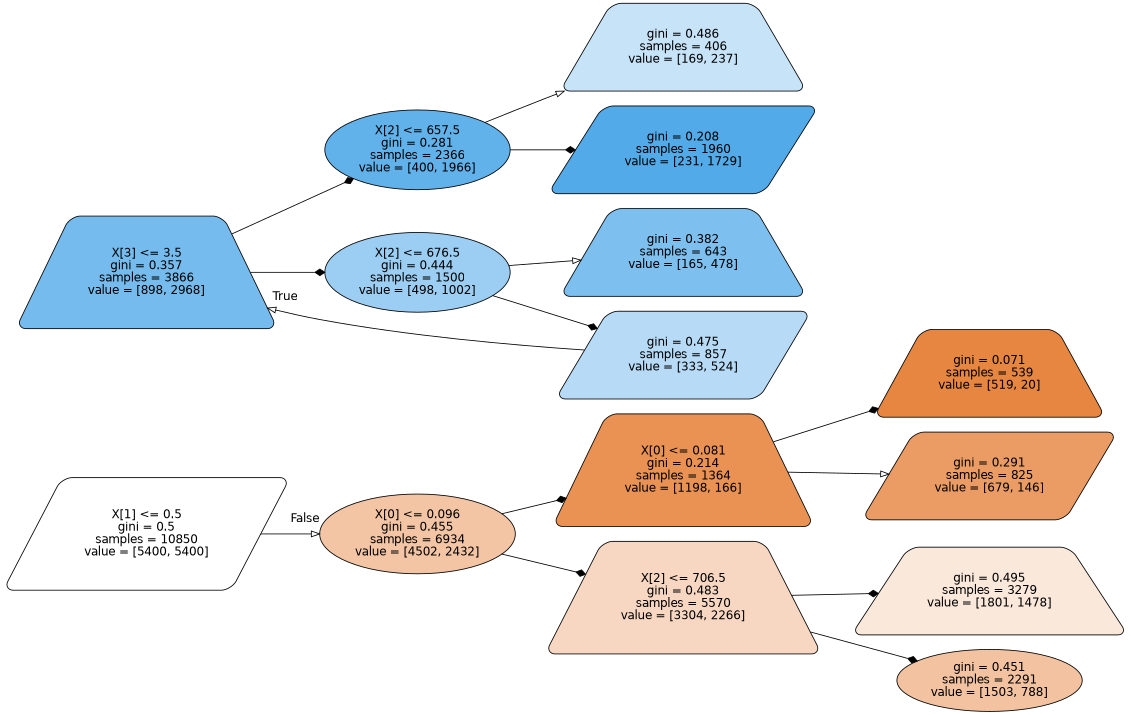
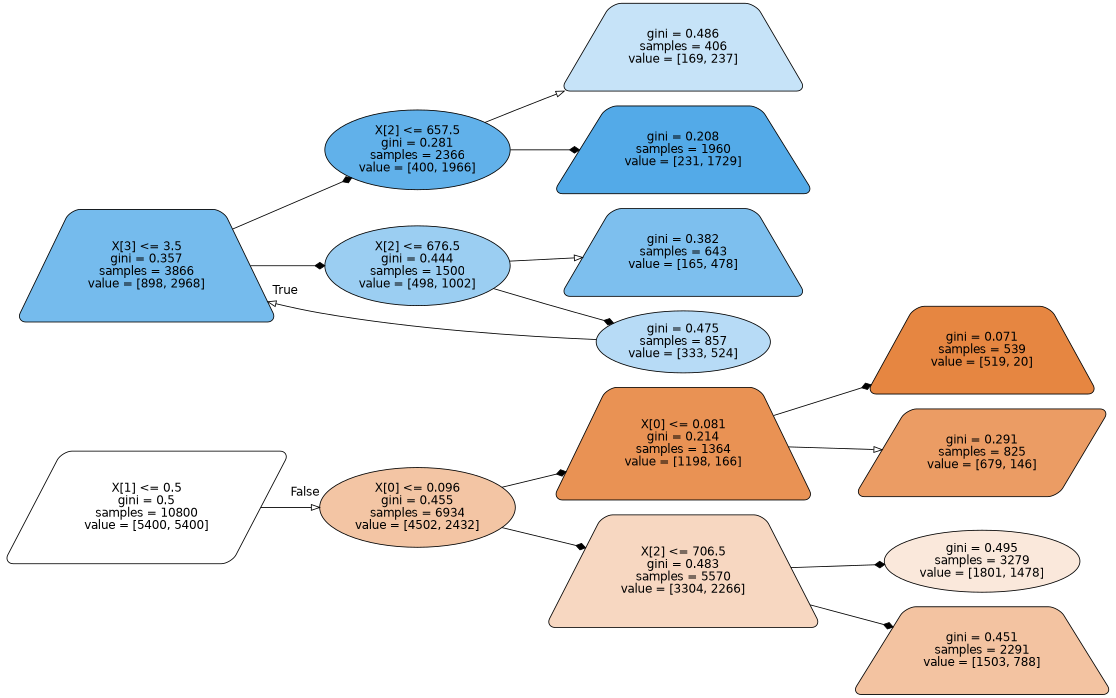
  digraph {
    rankdir=LR
    node [color=black fontname=helvetica shape=trapezium style="filled, rounded"]
    edge [arrowhead=diamond fontname=helvetica]
-   n1 [fillcolor="#ffffff" label="X[1] <= 0.5\ngini = 0.5\nsamples = 10850\nvalue = [5400, 5400]" shape=parallelogram]
+   n1 [fillcolor="#ffffff" label="X[1] <= 0.5\ngini = 0.5\nsamples = 10800\nvalue = [5400, 5400]" shape=parallelogram]
    n2 [fillcolor="#f3c5a4" label="X[0] <= 0.096\ngini = 0.455\nsamples = 6934\nvalue = [4502, 2432]" shape=ellipse]
    n3 [fillcolor="#75bbed" label="X[3] <= 3.5\ngini = 0.357\nsamples = 3866\nvalue = [898, 2968]"]
    n4 [fillcolor="#61b1ea" label="X[2] <= 657.5\ngini = 0.281\nsamples = 2366\nvalue = [400, 1966]" shape=ellipse]
    n5 [fillcolor="#9bcef2" label="X[2] <= 676.5\ngini = 0.444\nsamples = 1500\nvalue = [498, 1002]" shape=ellipse]
    n6 [fillcolor="#e99254" label="X[0] <= 0.081\ngini = 0.214\nsamples = 1364\nvalue = [1198, 166]"]
    n7 [fillcolor="#f7d7c1" label="X[2] <= 706.5\ngini = 0.483\nsamples = 5570\nvalue = [3304, 2266]"]
    n8 [fillcolor="#c6e3f8" label="gini = 0.486\nsamples = 406\nvalue = [169, 237]"]
-   n9 [fillcolor="#53aae8" label="gini = 0.208\nsamples = 1960\nvalue = [231, 1729]" shape=parallelogram]
+   n9 [fillcolor="#53aae8" label="gini = 0.208\nsamples = 1960\nvalue = [231, 1729]"]
    n10 [fillcolor="#7dbfee" label="gini = 0.382\nsamples = 643\nvalue = [165, 478]"]
-   n11 [fillcolor="#b7dbf6" label="gini = 0.475\nsamples = 857\nvalue = [333, 524]" shape=parallelogram]
+   n11 [fillcolor="#b7dbf6" label="gini = 0.475\nsamples = 857\nvalue = [333, 524]" shape=ellipse]
    n12 [fillcolor="#e68641" label="gini = 0.071\nsamples = 539\nvalue = [519, 20]"]
    n13 [fillcolor="#eb9c64" label="gini = 0.291\nsamples = 825\nvalue = [679, 146]" shape=parallelogram]
-   n14 [fillcolor="#fae8db" label="gini = 0.495\nsamples = 3279\nvalue = [1801, 1478]"]
-   n15 [fillcolor="#f3c3a1" label="gini = 0.451\nsamples = 2291\nvalue = [1503, 788]" shape=ellipse]
+   n14 [fillcolor="#fae8db" label="gini = 0.495\nsamples = 3279\nvalue = [1801, 1478]" shape=ellipse]
+   n15 [fillcolor="#f3c3a1" label="gini = 0.451\nsamples = 2291\nvalue = [1503, 788]"]
    n1 -> n2 [arrowhead=onormal headlabel=False labelangle=-45 labeldistance=2.5]
    n2 -> n6
    n2 -> n7
    n3 -> n4
    n3 -> n5
    n4 -> n8 [arrowhead=onormal]
    n4 -> n9
    n5 -> n10 [arrowhead=onormal]
    n5 -> n11
    n6 -> n12
    n6 -> n13 [arrowhead=onormal]
    n7 -> n14
    n7 -> n15
    n11 -> n3 [arrowhead=onormal headlabel=True labelangle=45 labeldistance=2.5]
  }
